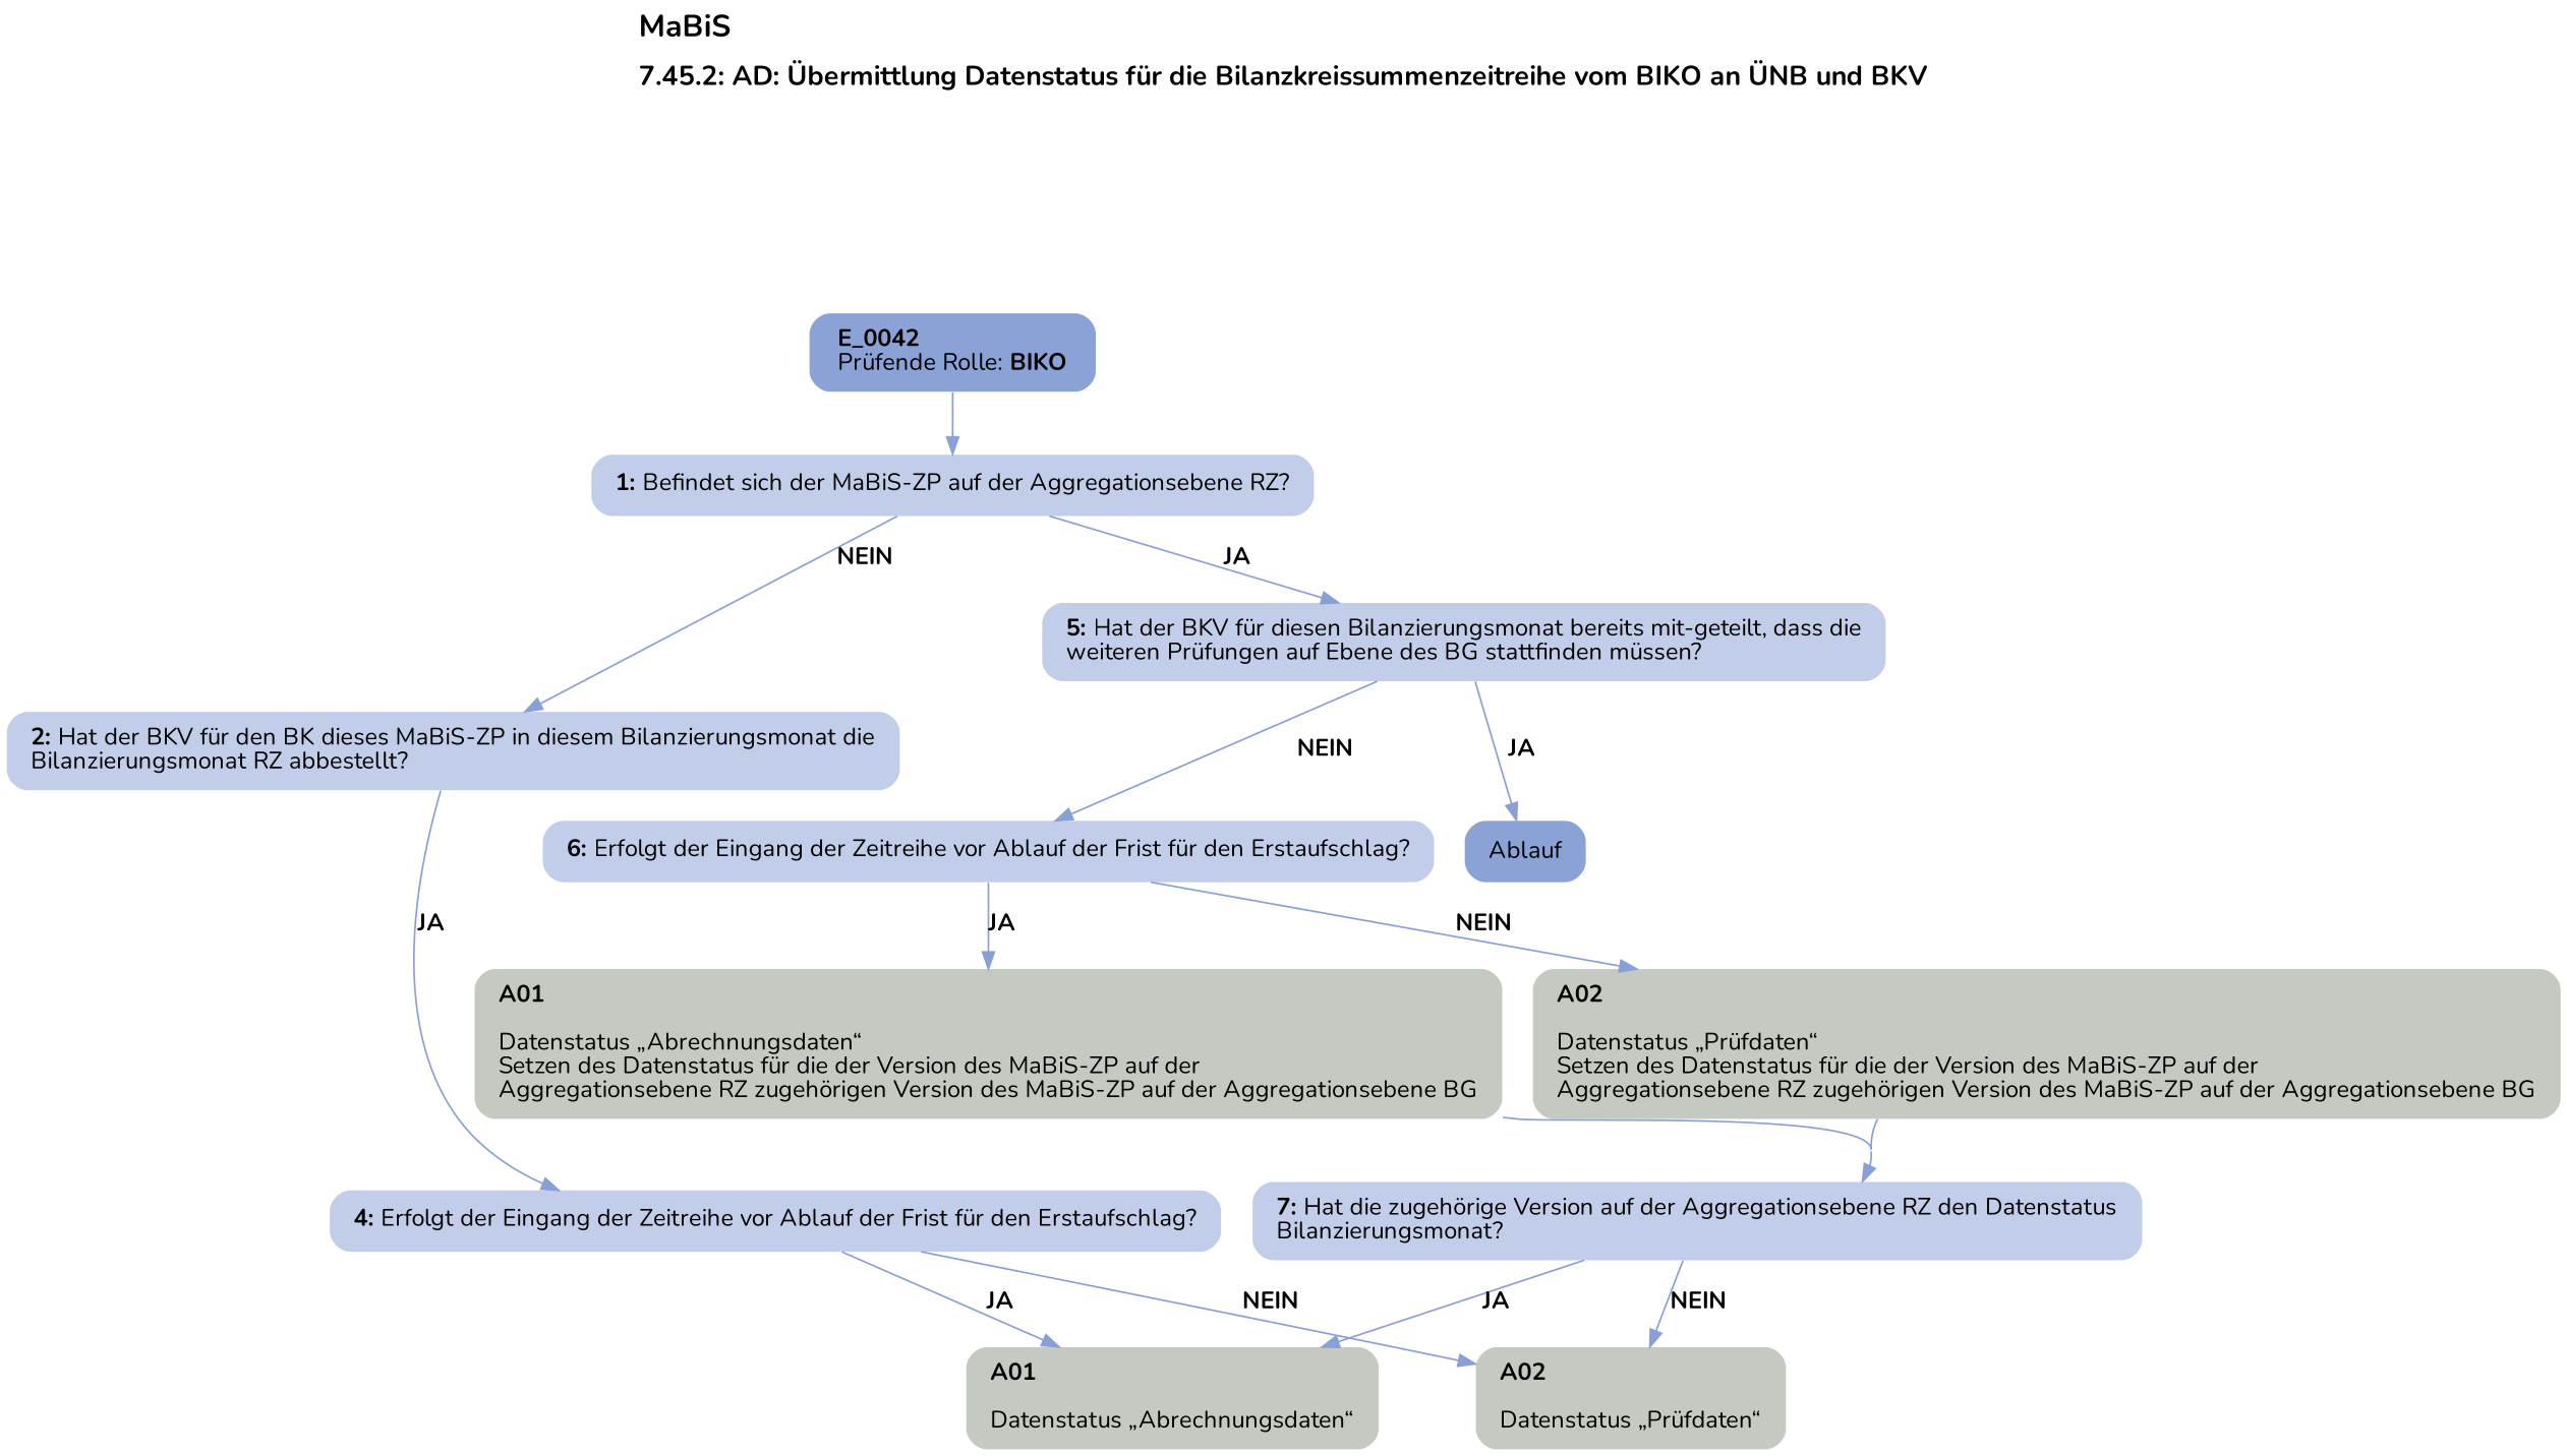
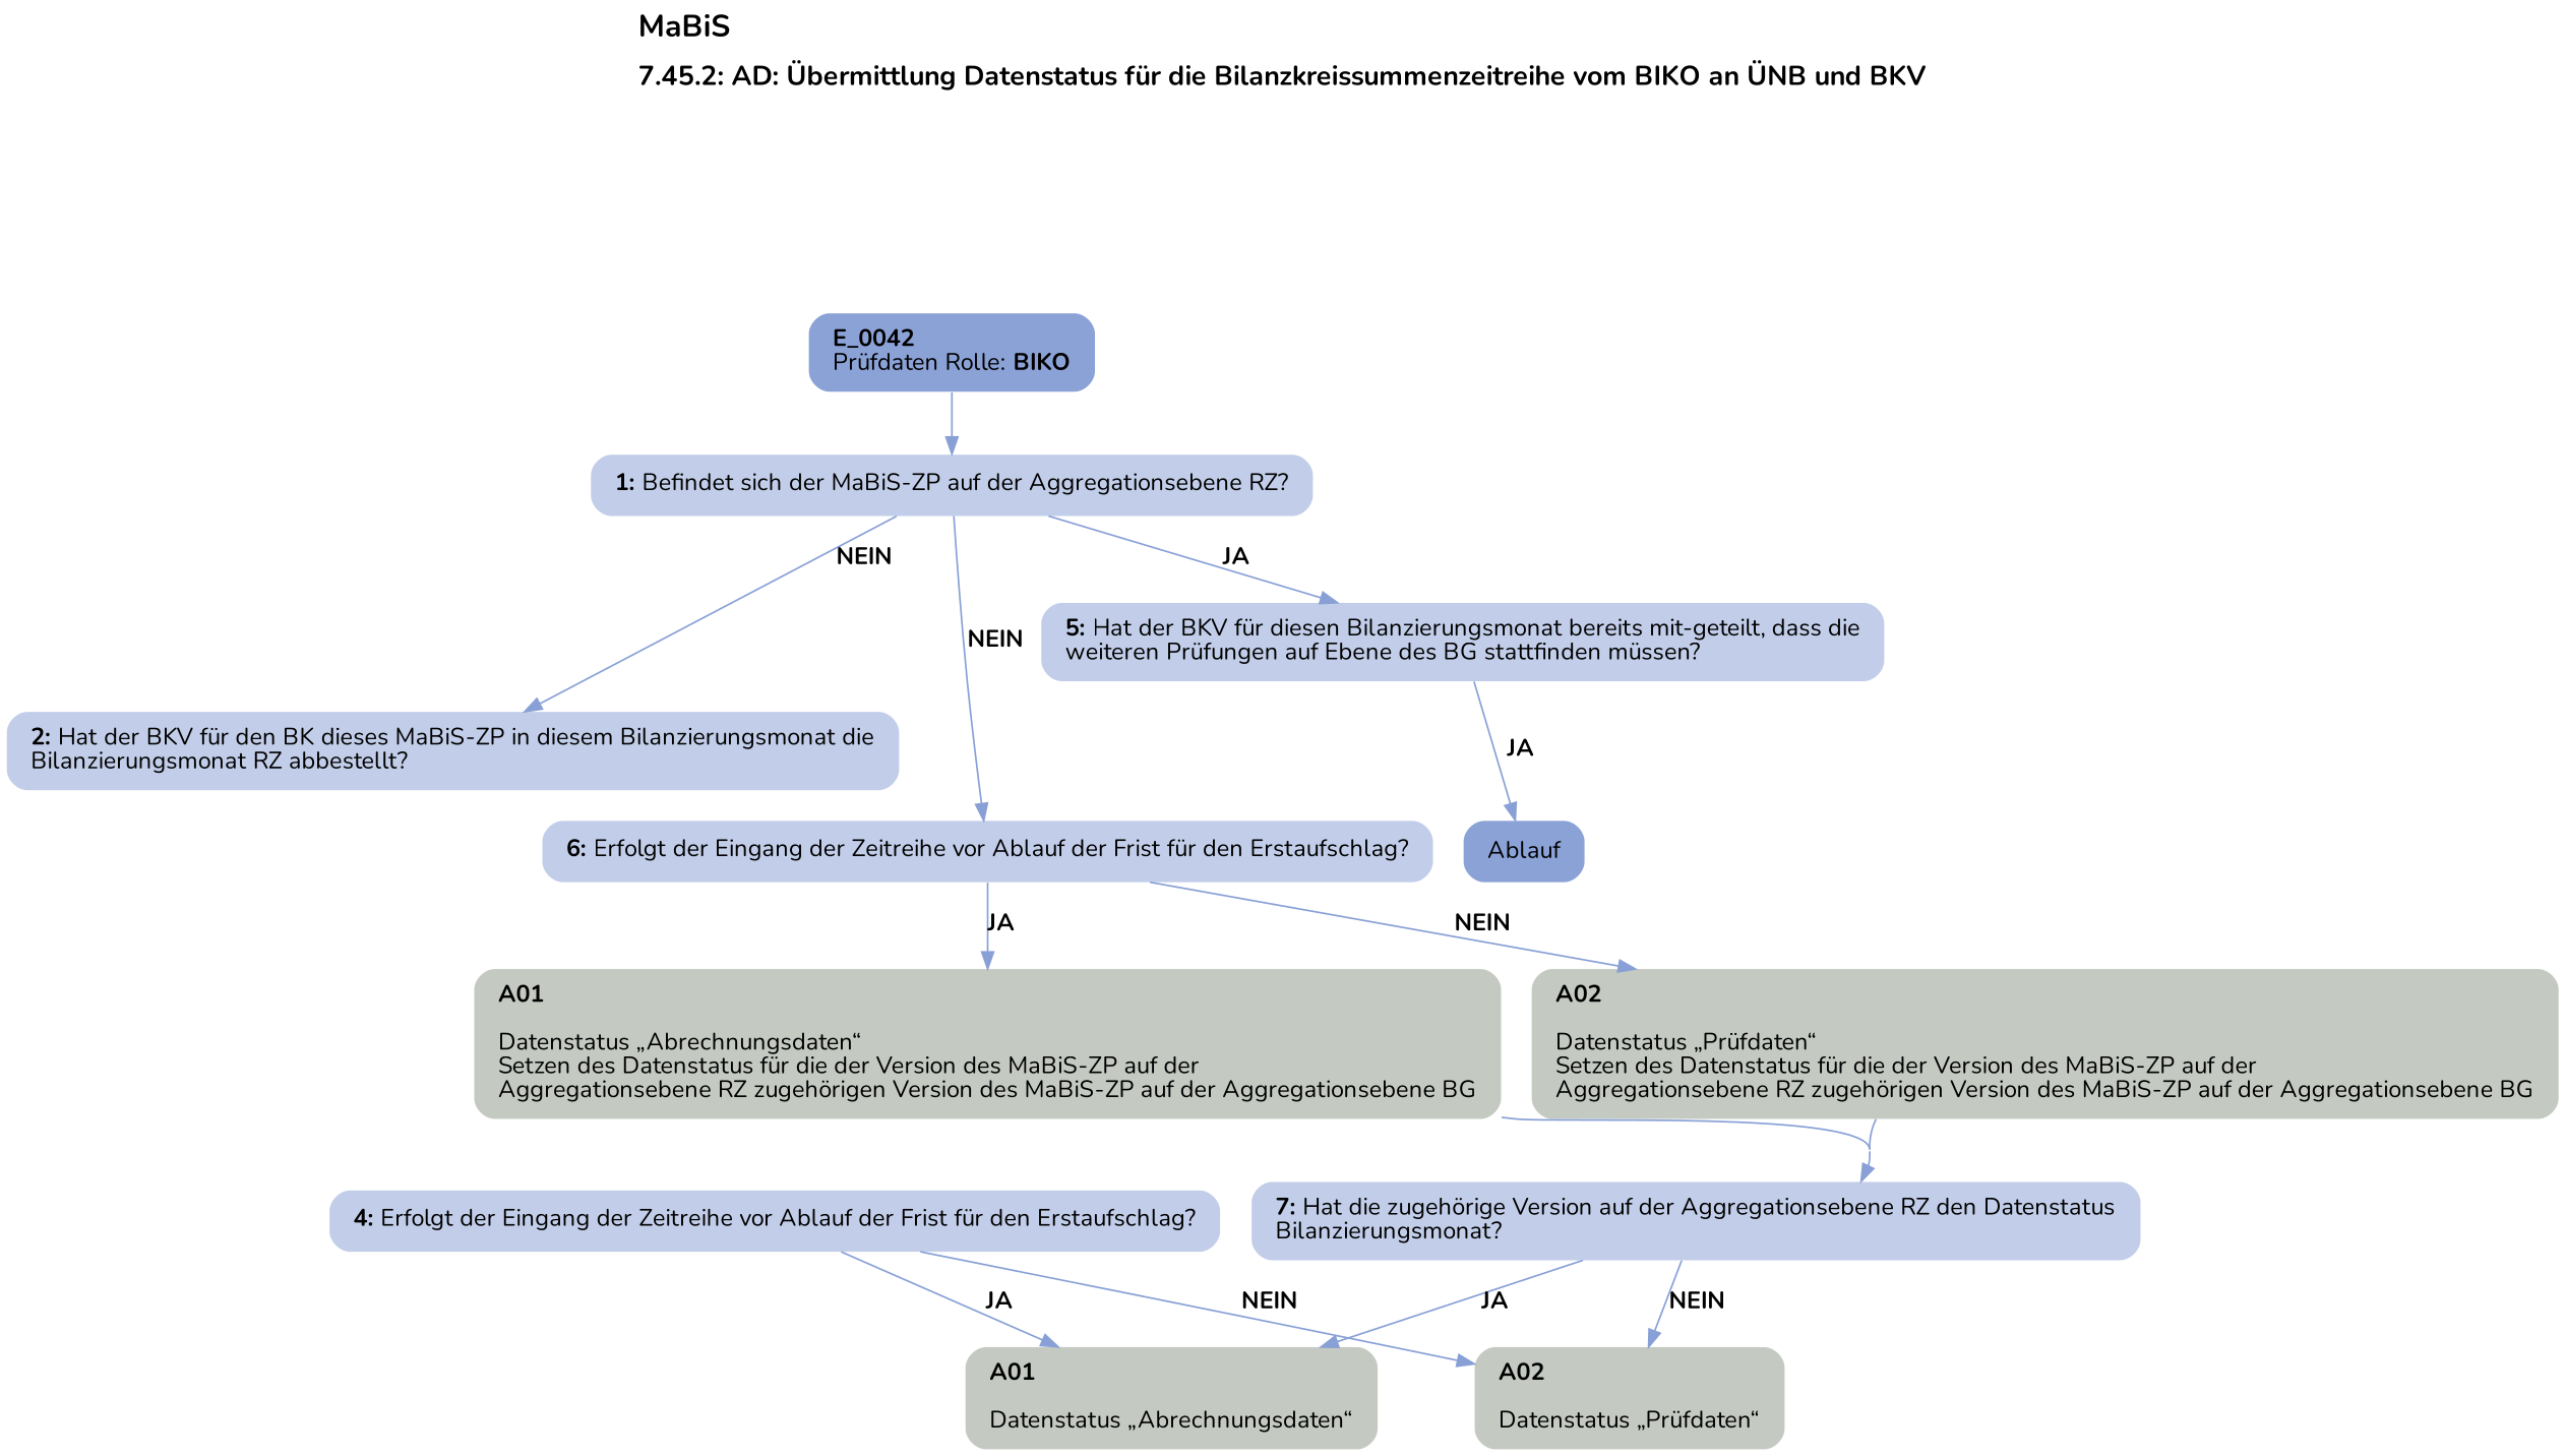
  digraph {
    concentrate=true
    fontname=Nunito
    fontsize=12
    label=<<B><FONT POINT-SIZE="18">MaBiS</FONT></B><BR align="left"/><BR/><B><FONT POINT-SIZE="16">7.45.2: AD: Übermittlung Datenstatus für die Bilanzkreissummenzeitreihe vom BIKO an ÜNB und BKV</FONT></B><BR align="left"/><BR/><BR/><BR/>>
    labelloc=t
    pack=true
    packmode=array
    rankdir=TB
    node [fillcolor="#c2cee9" fontname=Nunito margin="0.2,0.12" penwidth=0.0 shape=box style="filled,rounded"]
    edge [color="#88a0d6" fontname=Nunito]
-   n1 [fillcolor="#8ba2d7" label=<<B>E_0042</B><BR align="left"/><FONT>Prüfende Rolle: <B>BIKO</B></FONT><BR align="center"/>>]
+   n1 [fillcolor="#8ba2d7" label=<<B>E_0042</B><BR align="left"/><FONT>Prüfdaten Rolle: <B>BIKO</B></FONT><BR align="center"/>>]
    n2 [label=<<B>1: </B>Befindet sich der MaBiS-ZP auf der Aggregationsebene RZ?<BR align="left"/>>]
    n3 [label=<<B>2: </B>Hat der BKV für den BK dieses MaBiS-ZP in diesem Bilanzierungsmonat die<BR align="left"/>Bilanzierungsmonat RZ abbestellt?<BR align="left"/>>]
    n4 [label=<<B>5: </B>Hat der BKV für diesen Bilanzierungsmonat bereits mit-geteilt, dass die<BR align="left"/>weiteren Prüfungen auf Ebene des BG stattfinden müssen?<BR align="left"/>>]
    n5 [label=<<B>4: </B>Erfolgt der Eingang der Zeitreihe vor Ablauf der Frist für den Erstaufschlag?<BR align="left"/>>]
    n6 [fillcolor="#8ba2d7" label=Ablauf]
    n7 [label=<<B>6: </B>Erfolgt der Eingang der Zeitreihe vor Ablauf der Frist für den Erstaufschlag?<BR align="left"/>>]
    n8 [fillcolor="#c4cac1" label=<<B>A01</B><BR align="left"/><BR align="left"/><FONT>Datenstatus „Abrechnungsdaten“<BR align="left"/></FONT>>]
    n9 [fillcolor="#c4cac1" label=<<B>A02</B><BR align="left"/><BR align="left"/><FONT>Datenstatus „Prüfdaten“<BR align="left"/></FONT>>]
    n10 [fillcolor="#c4cac1" label=<<B>A01</B><BR align="left"/><BR align="left"/><FONT>Datenstatus „Abrechnungsdaten“<BR align="left"/>Setzen des Datenstatus für die der Version des MaBiS-ZP auf der<BR align="left"/>Aggregationsebene RZ zugehörigen Version des MaBiS-ZP auf der Aggregationsebene BG<BR align="left"/></FONT>>]
    n11 [fillcolor="#c4cac1" label=<<B>A02</B><BR align="left"/><BR align="left"/><FONT>Datenstatus „Prüfdaten“<BR align="left"/>Setzen des Datenstatus für die der Version des MaBiS-ZP auf der<BR align="left"/>Aggregationsebene RZ zugehörigen Version des MaBiS-ZP auf der Aggregationsebene BG<BR align="left"/></FONT>>]
    n12 [label=<<B>7: </B>Hat die zugehörige Version auf der Aggregationsebene RZ den Datenstatus<BR align="left"/>Bilanzierungsmonat?<BR align="left"/>>]
    n1 -> n2
    n2 -> n3 [label=<<B>NEIN</B>>]
    n2 -> n4 [label=<<B>JA</B>>]
-   n3 -> n5 [label=<<B>JA</B>>]
    n4 -> n6 [label=<<B>JA</B>>]
-   n4 -> n7 [label=<<B>NEIN</B>>]
+   n2 -> n7 [label=<<B>NEIN</B>>]
    n5 -> n8 [label=<<B>JA</B>>]
    n5 -> n9 [label=<<B>NEIN</B>>]
    n7 -> n10 [label=<<B>JA</B>>]
    n7 -> n11 [label=<<B>NEIN</B>>]
    n10 -> n12
    n11 -> n12
    n12 -> n8 [label=<<B>JA</B>>]
    n12 -> n9 [label=<<B>NEIN</B>>]
  }
